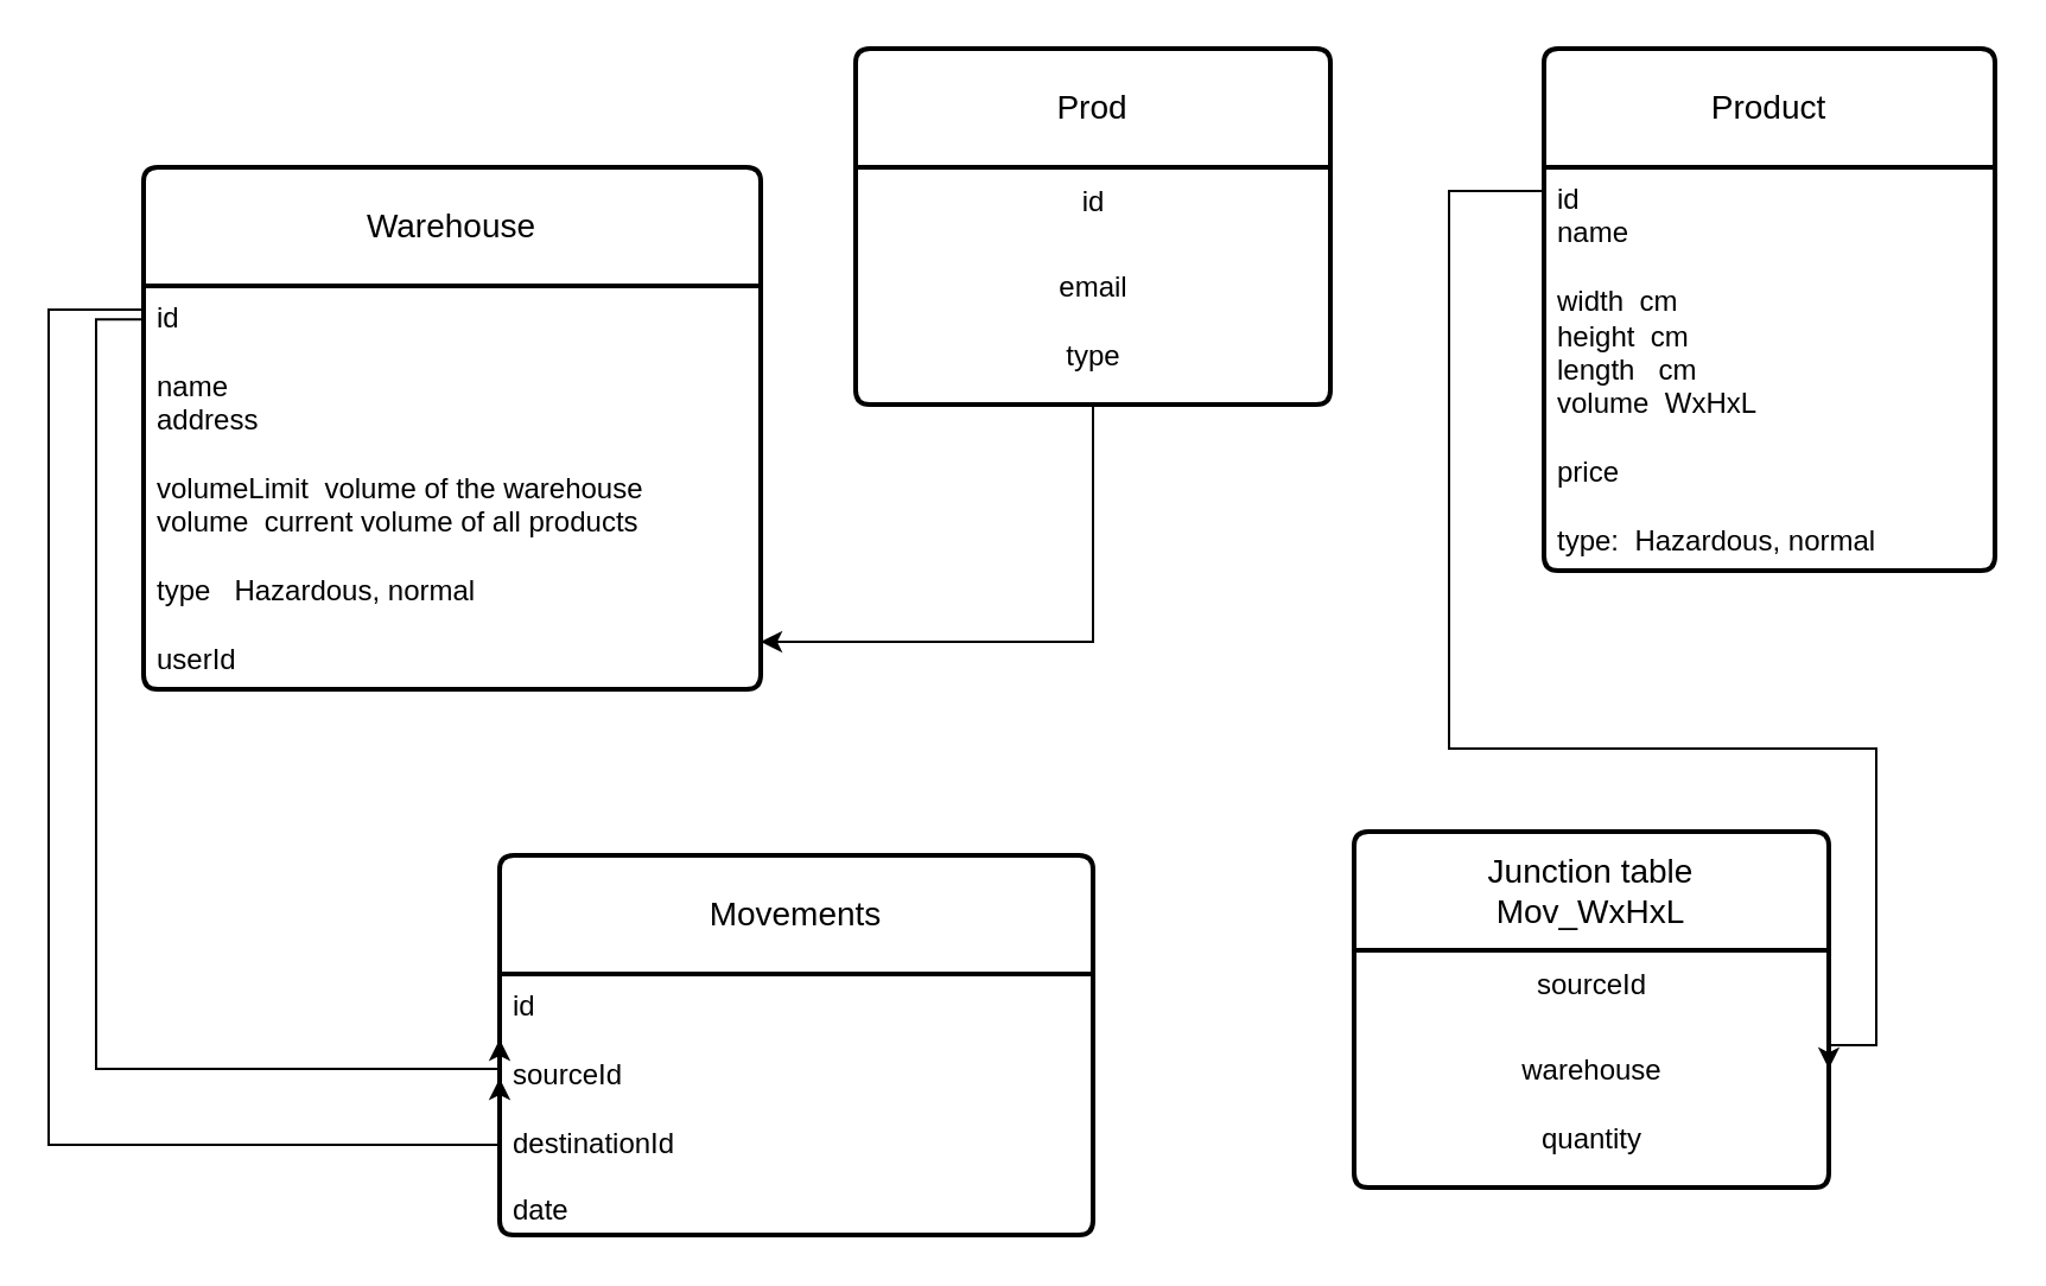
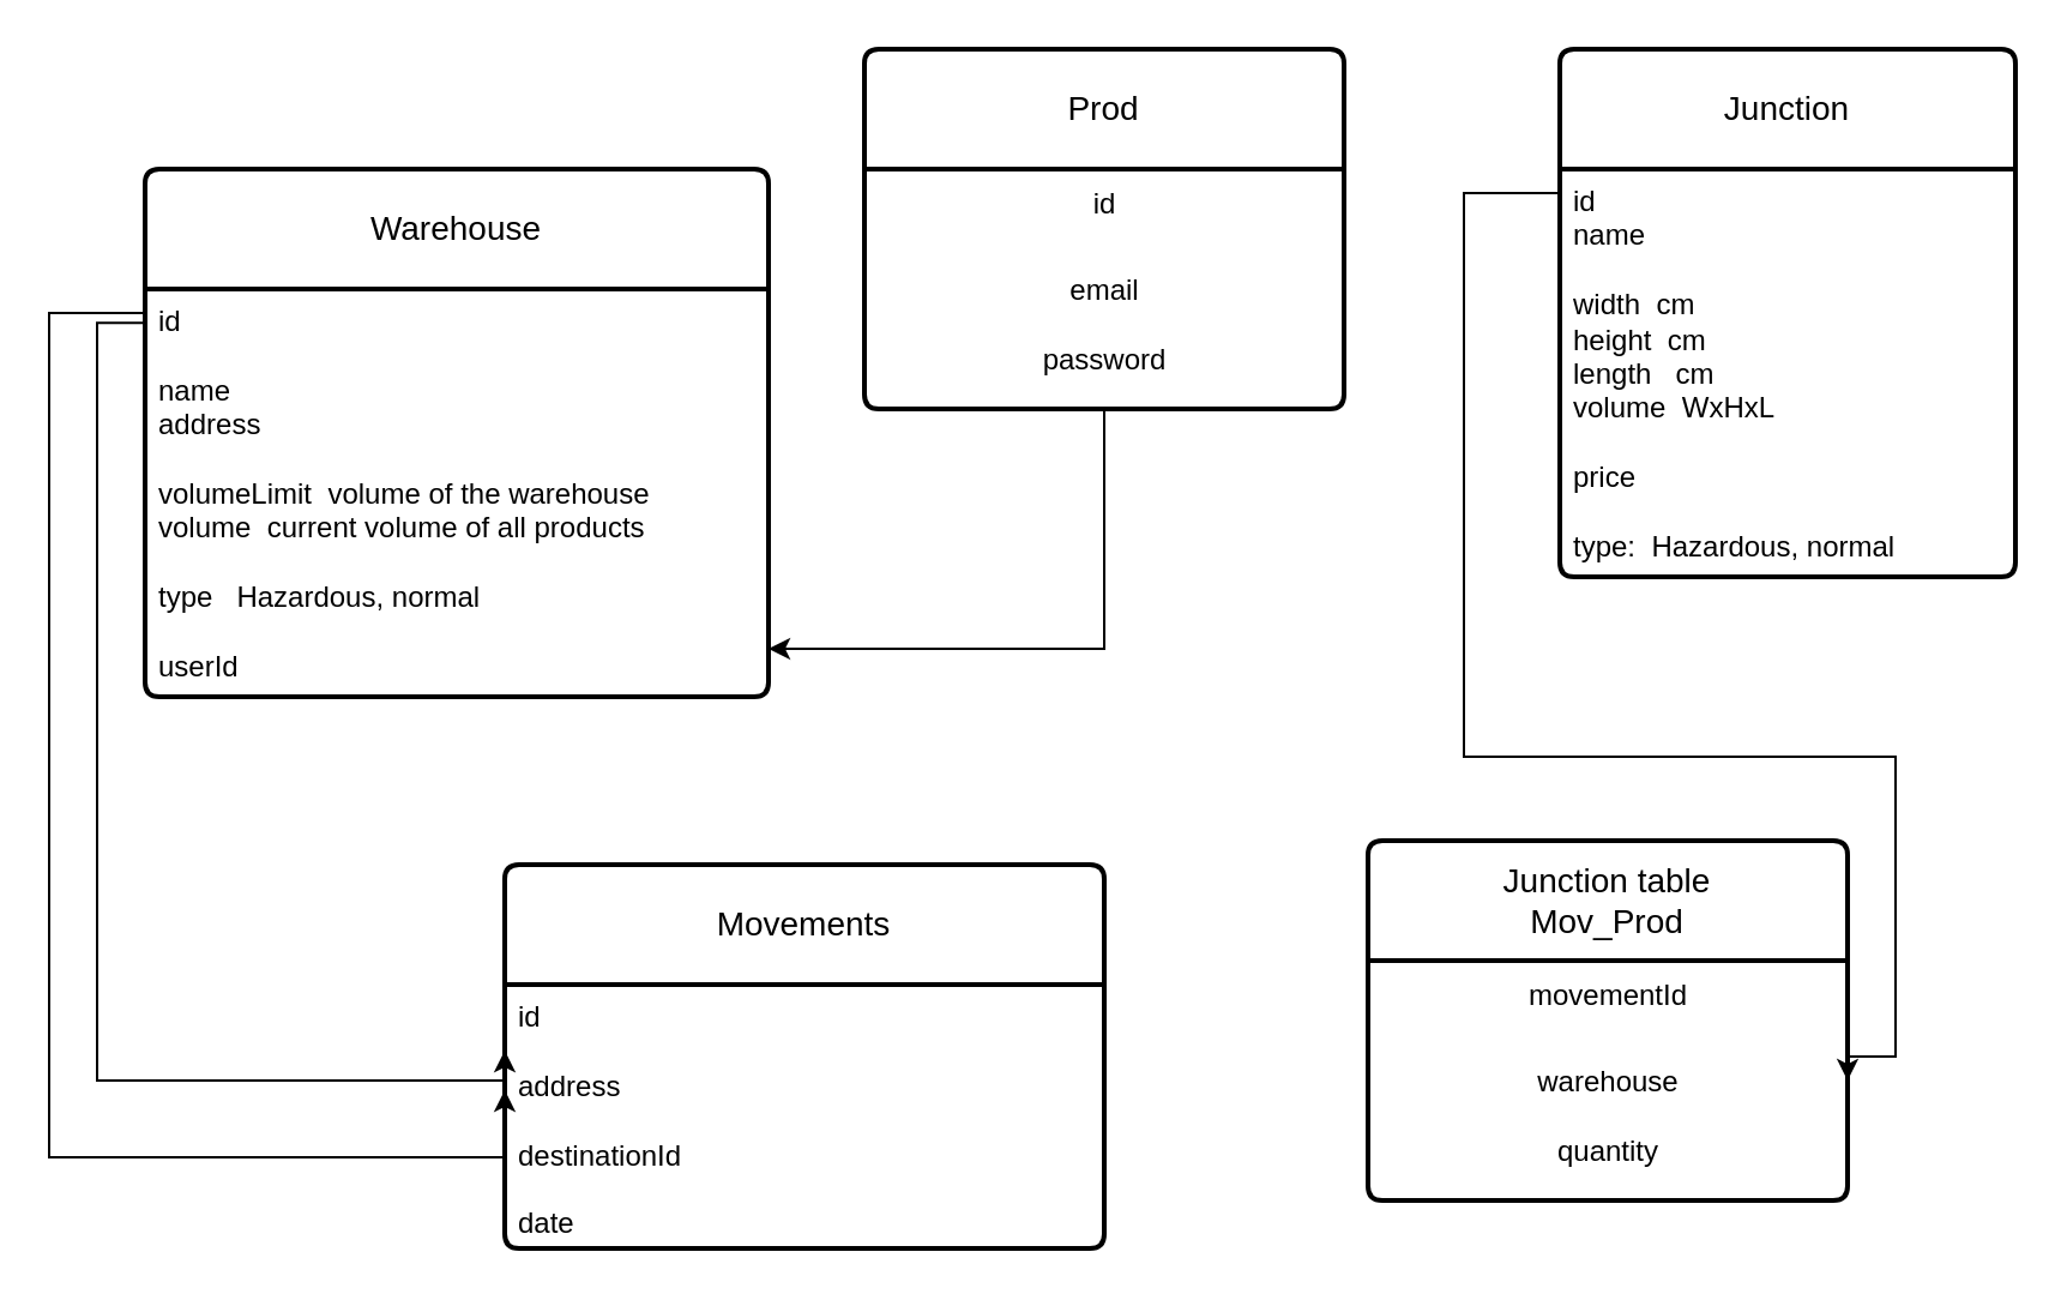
  <mxCell id="0" />
  <mxCell id="1" parent="0" />
- <mxCell id="2" value="Product" style="swimlane;childLayout=stackLayout;horizontal=1;startSize=50;horizontalStack=0;rounded=1;fontSize=14;fontStyle=0;strokeWidth=2;resizeParent=0;resizeLast=1;shadow=0;dashed=0;align=center;arcSize=4;whiteSpace=wrap;html=1;" parent="1" vertex="1"><mxGeometry x="650" y="20" width="190" height="220" as="geometry" /></mxCell>
+ <mxCell id="2" value="Junction" style="swimlane;childLayout=stackLayout;horizontal=1;startSize=50;horizontalStack=0;rounded=1;fontSize=14;fontStyle=0;strokeWidth=2;resizeParent=0;resizeLast=1;shadow=0;dashed=0;align=center;arcSize=4;whiteSpace=wrap;html=1;" parent="1" vertex="1"><mxGeometry x="650" y="20" width="190" height="220" as="geometry" /></mxCell>
  <mxCell id="3" style="edgeStyle=none;html=1;" parent="2" source="4" target="2" edge="1"><mxGeometry relative="1" as="geometry" /></mxCell>
  <mxCell id="4" value="id&lt;br&gt;name&lt;br&gt;&lt;br&gt;width&lt;span style=&quot;white-space: pre;&quot;&gt; &lt;/span&gt;&lt;span style=&quot;white-space: pre;&quot;&gt; &lt;/span&gt;cm&lt;br&gt;height&lt;span style=&quot;white-space: pre;&quot;&gt; &lt;/span&gt;&lt;span style=&quot;white-space: pre;&quot;&gt; &lt;/span&gt;cm&lt;br&gt;length&amp;nbsp;&lt;span style=&quot;white-space: pre;&quot;&gt; &lt;/span&gt;&lt;span style=&quot;white-space: pre;&quot;&gt; &lt;/span&gt;cm&lt;br&gt;volume&lt;span style=&quot;white-space: pre;&quot;&gt; &lt;span style=&quot;white-space: pre;&quot;&gt; &lt;/span&gt;&lt;/span&gt;WxHxL&lt;br&gt;&lt;br&gt;price&lt;br&gt;&lt;br&gt;type:&amp;nbsp;&lt;span style=&quot;white-space: pre;&quot;&gt; &lt;/span&gt;Hazardous, normal" style="align=left;strokeColor=none;fillColor=none;spacingLeft=4;fontSize=12;verticalAlign=top;resizable=0;rotatable=0;part=1;html=1;" parent="2" vertex="1"><mxGeometry y="50" width="190" height="170" as="geometry" /></mxCell>
  <mxCell id="5" value="Warehouse" style="swimlane;childLayout=stackLayout;horizontal=1;startSize=50;horizontalStack=0;rounded=1;fontSize=14;fontStyle=0;strokeWidth=2;resizeParent=0;resizeLast=1;shadow=0;dashed=0;align=center;arcSize=4;whiteSpace=wrap;html=1;" parent="1" vertex="1"><mxGeometry x="60" y="70" width="260" height="220" as="geometry" /></mxCell>
  <mxCell id="6" value="id&lt;br&gt;&lt;br&gt;name&lt;br&gt;address&lt;br&gt;&lt;br&gt;volumeLimit&amp;nbsp;&lt;span style=&quot;white-space: pre;&quot;&gt; v&lt;/span&gt;olume of the warehouse&lt;br&gt;volume&lt;span style=&quot;white-space: pre;&quot;&gt; &lt;span style=&quot;white-space: pre;&quot;&gt; &lt;/span&gt;c&lt;/span&gt;urrent volume of all products&lt;br&gt;&lt;br&gt;type&amp;nbsp;&lt;span style=&quot;white-space: pre;&quot;&gt; &lt;/span&gt;&lt;span style=&quot;white-space: pre;&quot;&gt; &lt;/span&gt;Hazardous, normal&lt;br&gt;&lt;br&gt;userId" style="align=left;strokeColor=none;fillColor=none;spacingLeft=4;fontSize=12;verticalAlign=top;resizable=0;rotatable=0;part=1;html=1;" parent="5" vertex="1"><mxGeometry y="50" width="260" height="170" as="geometry" /></mxCell>
  <mxCell id="7" value="Prod" style="swimlane;childLayout=stackLayout;horizontal=1;startSize=50;horizontalStack=0;rounded=1;fontSize=14;fontStyle=0;strokeWidth=2;resizeParent=0;resizeLast=1;shadow=0;dashed=0;align=center;arcSize=4;whiteSpace=wrap;html=1;" parent="1" vertex="1"><mxGeometry x="360" y="20" width="200" height="150" as="geometry" /></mxCell>
  <mxCell id="8" value="id" style="text;html=1;align=center;verticalAlign=middle;resizable=0;points=[];autosize=1;strokeColor=none;fillColor=none;" parent="7" vertex="1"><mxGeometry y="50" width="200" height="30" as="geometry" /></mxCell>
- <mxCell id="9" value="email&lt;br&gt;&lt;br&gt;type" style="text;html=1;align=center;verticalAlign=middle;resizable=0;points=[];autosize=1;strokeColor=none;fillColor=none;" parent="7" vertex="1"><mxGeometry y="80" width="200" height="70" as="geometry" /></mxCell>
+ <mxCell id="9" value="email&lt;br&gt;&lt;br&gt;password" style="text;html=1;align=center;verticalAlign=middle;resizable=0;points=[];autosize=1;strokeColor=none;fillColor=none;" parent="7" vertex="1"><mxGeometry y="80" width="200" height="70" as="geometry" /></mxCell>
  <mxCell id="10" style="edgeStyle=orthogonalEdgeStyle;rounded=0;orthogonalLoop=1;jettySize=auto;html=1;" parent="1" source="9" edge="1"><mxGeometry relative="1" as="geometry"><mxPoint x="320" y="270" as="targetPoint" /><Array as="points"><mxPoint x="460" y="270" /></Array></mxGeometry></mxCell>
  <mxCell id="11" value="Movements" style="swimlane;childLayout=stackLayout;horizontal=1;startSize=50;horizontalStack=0;rounded=1;fontSize=14;fontStyle=0;strokeWidth=2;resizeParent=0;resizeLast=1;shadow=0;dashed=0;align=center;arcSize=4;whiteSpace=wrap;html=1;" parent="1" vertex="1"><mxGeometry x="210" y="360" width="250" height="160" as="geometry" /></mxCell>
- <mxCell id="12" value="id&lt;br&gt;&lt;br&gt;sourceId&lt;br&gt;&lt;br&gt;destinationId&lt;br&gt;&lt;br&gt;date" style="align=left;strokeColor=none;fillColor=none;spacingLeft=4;fontSize=12;verticalAlign=top;resizable=0;rotatable=0;part=1;html=1;" parent="11" vertex="1"><mxGeometry y="50" width="250" height="110" as="geometry" /></mxCell>
- <mxCell id="13" value="Junction table&lt;br&gt;Mov_WxHxL" style="swimlane;childLayout=stackLayout;horizontal=1;startSize=50;horizontalStack=0;rounded=1;fontSize=14;fontStyle=0;strokeWidth=2;resizeParent=0;resizeLast=1;shadow=0;dashed=0;align=center;arcSize=4;whiteSpace=wrap;html=1;" parent="1" vertex="1"><mxGeometry x="570" y="350" width="200" height="150" as="geometry" /></mxCell>
- <mxCell id="14" value="sourceId" style="text;html=1;align=center;verticalAlign=middle;resizable=0;points=[];autosize=1;strokeColor=none;fillColor=none;" parent="13" vertex="1"><mxGeometry y="50" width="200" height="30" as="geometry" /></mxCell>
+ <mxCell id="12" value="id&lt;br&gt;&lt;br&gt;address&lt;br&gt;&lt;br&gt;destinationId&lt;br&gt;&lt;br&gt;date" style="align=left;strokeColor=none;fillColor=none;spacingLeft=4;fontSize=12;verticalAlign=top;resizable=0;rotatable=0;part=1;html=1;" parent="11" vertex="1"><mxGeometry y="50" width="250" height="110" as="geometry" /></mxCell>
+ <mxCell id="13" value="Junction table&lt;br&gt;Mov_Prod" style="swimlane;childLayout=stackLayout;horizontal=1;startSize=50;horizontalStack=0;rounded=1;fontSize=14;fontStyle=0;strokeWidth=2;resizeParent=0;resizeLast=1;shadow=0;dashed=0;align=center;arcSize=4;whiteSpace=wrap;html=1;" parent="1" vertex="1"><mxGeometry x="570" y="350" width="200" height="150" as="geometry" /></mxCell>
+ <mxCell id="14" value="movementId" style="text;html=1;align=center;verticalAlign=middle;resizable=0;points=[];autosize=1;strokeColor=none;fillColor=none;" parent="13" vertex="1"><mxGeometry y="50" width="200" height="30" as="geometry" /></mxCell>
  <mxCell id="15" value="warehouse&lt;br&gt;&lt;br&gt;quantity" style="text;html=1;align=center;verticalAlign=middle;resizable=0;points=[];autosize=1;strokeColor=none;fillColor=none;" parent="13" vertex="1"><mxGeometry y="80" width="200" height="70" as="geometry" /></mxCell>
  <mxCell id="16" style="edgeStyle=orthogonalEdgeStyle;rounded=0;orthogonalLoop=1;jettySize=auto;html=1;entryX=0;entryY=0.25;entryDx=0;entryDy=0;exitX=0;exitY=0.083;exitDx=0;exitDy=0;exitPerimeter=0;" parent="1" source="6" target="12" edge="1"><mxGeometry relative="1" as="geometry"><mxPoint x="30" y="430" as="targetPoint" /><Array as="points"><mxPoint x="40" y="135" /><mxPoint x="40" y="450" /><mxPoint x="210" y="450" /></Array></mxGeometry></mxCell>
  <mxCell id="17" style="edgeStyle=orthogonalEdgeStyle;rounded=0;orthogonalLoop=1;jettySize=auto;html=1;exitX=0;exitY=0;exitDx=0;exitDy=0;entryX=0;entryY=0.4;entryDx=0;entryDy=0;entryPerimeter=0;" parent="1" source="6" target="12" edge="1"><mxGeometry relative="1" as="geometry"><mxPoint x="-40" y="470" as="targetPoint" /><Array as="points"><mxPoint x="60" y="130" /><mxPoint x="20" y="130" /><mxPoint x="20" y="482" /></Array></mxGeometry></mxCell>
  <mxCell id="18" style="edgeStyle=orthogonalEdgeStyle;rounded=0;orthogonalLoop=1;jettySize=auto;html=1;exitX=0;exitY=0.5;exitDx=0;exitDy=0;entryX=1;entryY=0.286;entryDx=0;entryDy=0;entryPerimeter=0;" parent="1" source="4" target="15" edge="1"><mxGeometry relative="1" as="geometry"><Array as="points"><mxPoint x="650" y="80" /><mxPoint x="610" y="80" /><mxPoint x="610" y="315" /><mxPoint x="790" y="315" /><mxPoint x="790" y="440" /><mxPoint x="770" y="440" /></Array></mxGeometry></mxCell>
